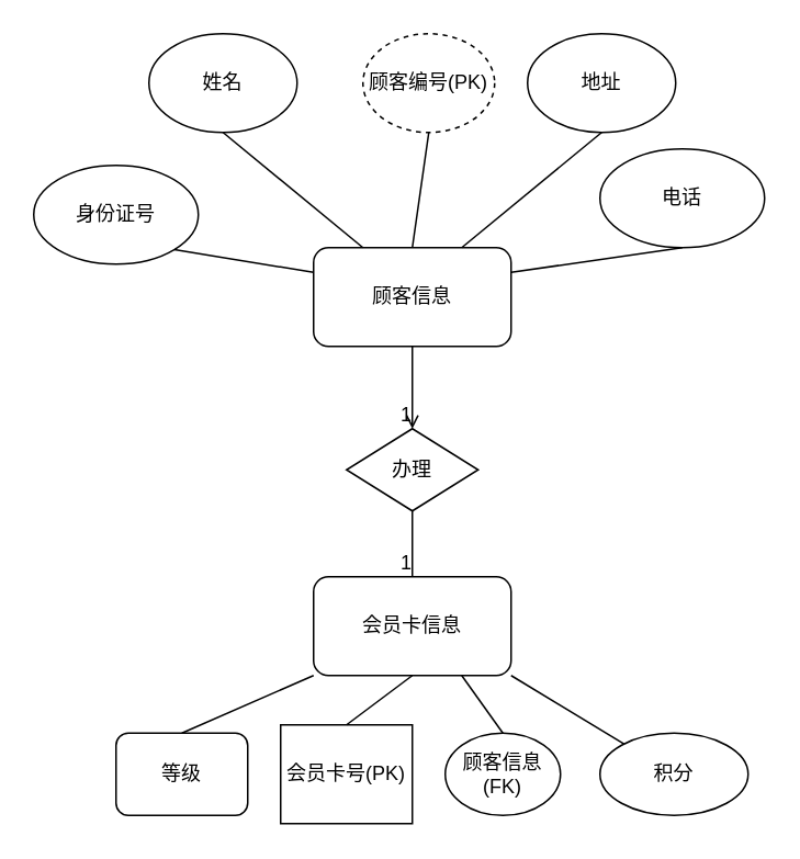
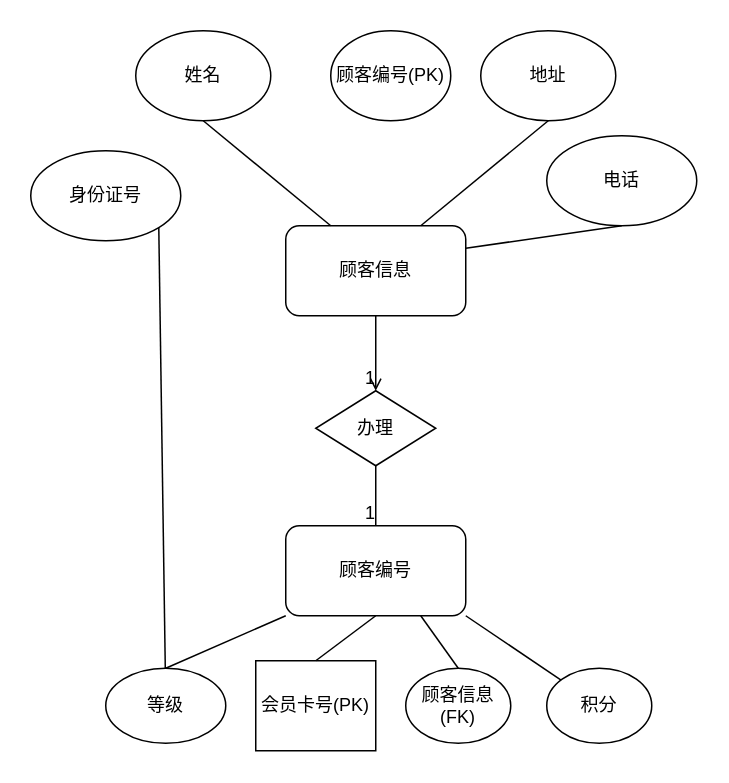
  <mxCell id="0" />
  <mxCell id="1" parent="0" />
  <mxCell id="2" value="顾客信息" style="rounded=1;whiteSpace=wrap;html=1;" parent="1" vertex="1"><mxGeometry x="190" y="150" width="120" height="60" as="geometry" /></mxCell>
- <mxCell id="3" value="会员卡信息" style="rounded=1;whiteSpace=wrap;html=1;" parent="1" vertex="1"><mxGeometry x="190" y="350" width="120" height="60" as="geometry" /></mxCell>
+ <mxCell id="3" value="顾客编号" style="rounded=1;whiteSpace=wrap;html=1;" parent="1" vertex="1"><mxGeometry x="190" y="350" width="120" height="60" as="geometry" /></mxCell>
  <mxCell id="4" value="顾客信息(FK)" style="ellipse;whiteSpace=wrap;html=1;" parent="1" vertex="1"><mxGeometry x="270" y="445" width="70" height="50" as="geometry" /></mxCell>
- <mxCell id="5" value="积分" style="ellipse;whiteSpace=wrap;html=1;" parent="1" vertex="1"><mxGeometry x="364" y="445" width="90" height="50" as="geometry" /></mxCell>
+ <mxCell id="5" value="积分" style="ellipse;whiteSpace=wrap;html=1;" parent="1" vertex="1"><mxGeometry x="364" y="445" width="70" height="50" as="geometry" /></mxCell>
  <mxCell id="6" value="会员卡号(PK)" style="whiteSpace=wrap;html=1;rounded=0;" parent="1" vertex="1"><mxGeometry x="170" y="440" width="80" height="60" as="geometry" /></mxCell>
- <mxCell id="7" value="等级" style="whiteSpace=wrap;html=1;rounded=1;" parent="1" vertex="1"><mxGeometry x="70" y="445" width="80" height="50" as="geometry" /></mxCell>
+ <mxCell id="7" value="等级" style="ellipse;whiteSpace=wrap;html=1;" parent="1" vertex="1"><mxGeometry x="70" y="445" width="80" height="50" as="geometry" /></mxCell>
  <mxCell id="8" value="" style="endArrow=none;html=1;exitX=0;exitY=1;exitDx=0;exitDy=0;entryX=0.5;entryY=0;entryDx=0;entryDy=0;" parent="1" source="3" target="7" edge="1"><mxGeometry width="50" height="50" relative="1" as="geometry"><mxPoint x="310" y="340" as="sourcePoint" /><mxPoint x="360" y="290" as="targetPoint" /></mxGeometry></mxCell>
  <mxCell id="9" value="" style="endArrow=none;html=1;exitX=0.5;exitY=0;exitDx=0;exitDy=0;entryX=0.5;entryY=1;entryDx=0;entryDy=0;" parent="1" source="6" target="3" edge="1"><mxGeometry width="50" height="50" relative="1" as="geometry"><mxPoint x="180" y="340" as="sourcePoint" /><mxPoint x="230" y="290" as="targetPoint" /></mxGeometry></mxCell>
  <mxCell id="10" value="办理" style="rhombus;whiteSpace=wrap;html=1;" parent="1" vertex="1"><mxGeometry x="210" y="260" width="80" height="50" as="geometry" /></mxCell>
  <mxCell id="11" value="" style="endArrow=none;html=1;exitX=1;exitY=1;exitDx=0;exitDy=0;" parent="1" source="3" target="5" edge="1"><mxGeometry width="50" height="50" relative="1" as="geometry"><mxPoint x="250" y="340" as="sourcePoint" /><mxPoint x="300" y="290" as="targetPoint" /></mxGeometry></mxCell>
  <mxCell id="12" value="" style="endArrow=none;html=1;exitX=0.5;exitY=0;exitDx=0;exitDy=0;entryX=0.75;entryY=1;entryDx=0;entryDy=0;" parent="1" source="4" target="3" edge="1"><mxGeometry width="50" height="50" relative="1" as="geometry"><mxPoint x="190" y="340" as="sourcePoint" /><mxPoint x="240" y="290" as="targetPoint" /></mxGeometry></mxCell>
  <mxCell id="13" value="身份证号" style="ellipse;whiteSpace=wrap;html=1;" parent="1" vertex="1"><mxGeometry x="20" y="100" width="100" height="60" as="geometry" /></mxCell>
  <mxCell id="14" value="电话" style="ellipse;whiteSpace=wrap;html=1;" parent="1" vertex="1"><mxGeometry x="364" y="90" width="100" height="60" as="geometry" /></mxCell>
  <mxCell id="15" value="姓名" style="ellipse;whiteSpace=wrap;html=1;" parent="1" vertex="1"><mxGeometry x="90" y="20" width="90" height="60" as="geometry" /></mxCell>
  <mxCell id="16" value="地址" style="ellipse;whiteSpace=wrap;html=1;" parent="1" vertex="1"><mxGeometry x="320" y="20" width="90" height="60" as="geometry" /></mxCell>
- <mxCell id="17" value="" style="endArrow=none;html=1;exitX=1;exitY=1;exitDx=0;exitDy=0;entryX=0;entryY=0.25;entryDx=0;entryDy=0;" parent="1" source="13" target="2" edge="1"><mxGeometry width="50" height="50" relative="1" as="geometry"><mxPoint x="190" y="210" as="sourcePoint" /><mxPoint x="240" y="160" as="targetPoint" /></mxGeometry></mxCell>
+ <mxCell id="17" value="" style="endArrow=none;html=1;exitX=1;exitY=1;exitDx=0;exitDy=0;" parent="1" source="13" target="7" edge="1"><mxGeometry width="50" height="50" relative="1" as="geometry"><mxPoint x="190" y="210" as="sourcePoint" /><mxPoint x="240" y="160" as="targetPoint" /></mxGeometry></mxCell>
  <mxCell id="18" value="" style="endArrow=none;html=1;exitX=0.5;exitY=1;exitDx=0;exitDy=0;entryX=0.25;entryY=0;entryDx=0;entryDy=0;" parent="1" source="15" target="2" edge="1"><mxGeometry width="50" height="50" relative="1" as="geometry"><mxPoint x="190" y="210" as="sourcePoint" /><mxPoint x="240" y="160" as="targetPoint" /></mxGeometry></mxCell>
  <mxCell id="19" value="" style="endArrow=none;html=1;entryX=0.5;entryY=1;entryDx=0;entryDy=0;exitX=0.75;exitY=0;exitDx=0;exitDy=0;" parent="1" source="2" target="16" edge="1"><mxGeometry width="50" height="50" relative="1" as="geometry"><mxPoint x="190" y="210" as="sourcePoint" /><mxPoint x="240" y="160" as="targetPoint" /></mxGeometry></mxCell>
  <mxCell id="20" value="" style="endArrow=none;html=1;entryX=0.5;entryY=1;entryDx=0;entryDy=0;exitX=1;exitY=0.25;exitDx=0;exitDy=0;" parent="1" source="2" target="14" edge="1"><mxGeometry width="50" height="50" relative="1" as="geometry"><mxPoint x="190" y="210" as="sourcePoint" /><mxPoint x="240" y="160" as="targetPoint" /></mxGeometry></mxCell>
- <mxCell id="21" value="顾客编号(PK)" style="ellipse;whiteSpace=wrap;html=1;dashed=1;" parent="1" vertex="1"><mxGeometry x="220" y="20" width="80" height="60" as="geometry" /></mxCell>
- <mxCell id="22" value="" style="endArrow=none;html=1;entryX=0.5;entryY=1;entryDx=0;entryDy=0;exitX=0.5;exitY=0;exitDx=0;exitDy=0;" parent="1" source="2" target="21" edge="1"><mxGeometry width="50" height="50" relative="1" as="geometry"><mxPoint x="220" y="210" as="sourcePoint" /><mxPoint x="270" y="160" as="targetPoint" /></mxGeometry></mxCell>
+ <mxCell id="21" value="顾客编号(PK)" style="ellipse;whiteSpace=wrap;html=1;" parent="1" vertex="1"><mxGeometry x="220" y="20" width="80" height="60" as="geometry" /></mxCell>
  <mxCell id="23" value="" style="endArrow=none;html=1;rounded=0;exitX=0.5;exitY=1;exitDx=0;exitDy=0;" parent="1" source="10" target="3" edge="1"><mxGeometry relative="1" as="geometry"><mxPoint x="300" y="380" as="sourcePoint" /><mxPoint x="460" y="380" as="targetPoint" /></mxGeometry></mxCell>
  <mxCell id="24" value="1" style="resizable=0;html=1;align=right;verticalAlign=bottom;" parent="23" connectable="0" vertex="1"><mxGeometry x="1" relative="1" as="geometry" /></mxCell>
  <mxCell id="25" value="" style="endArrow=open;html=1;rounded=0;exitX=0.5;exitY=1;exitDx=0;exitDy=0;entryX=0.5;entryY=0;entryDx=0;entryDy=0;" parent="1" source="2" target="10" edge="1"><mxGeometry relative="1" as="geometry"><mxPoint x="300" y="380" as="sourcePoint" /><mxPoint x="460" y="380" as="targetPoint" /></mxGeometry></mxCell>
  <mxCell id="26" value="1" style="resizable=0;html=1;align=right;verticalAlign=bottom;" parent="25" connectable="0" vertex="1"><mxGeometry x="1" relative="1" as="geometry" /></mxCell>
